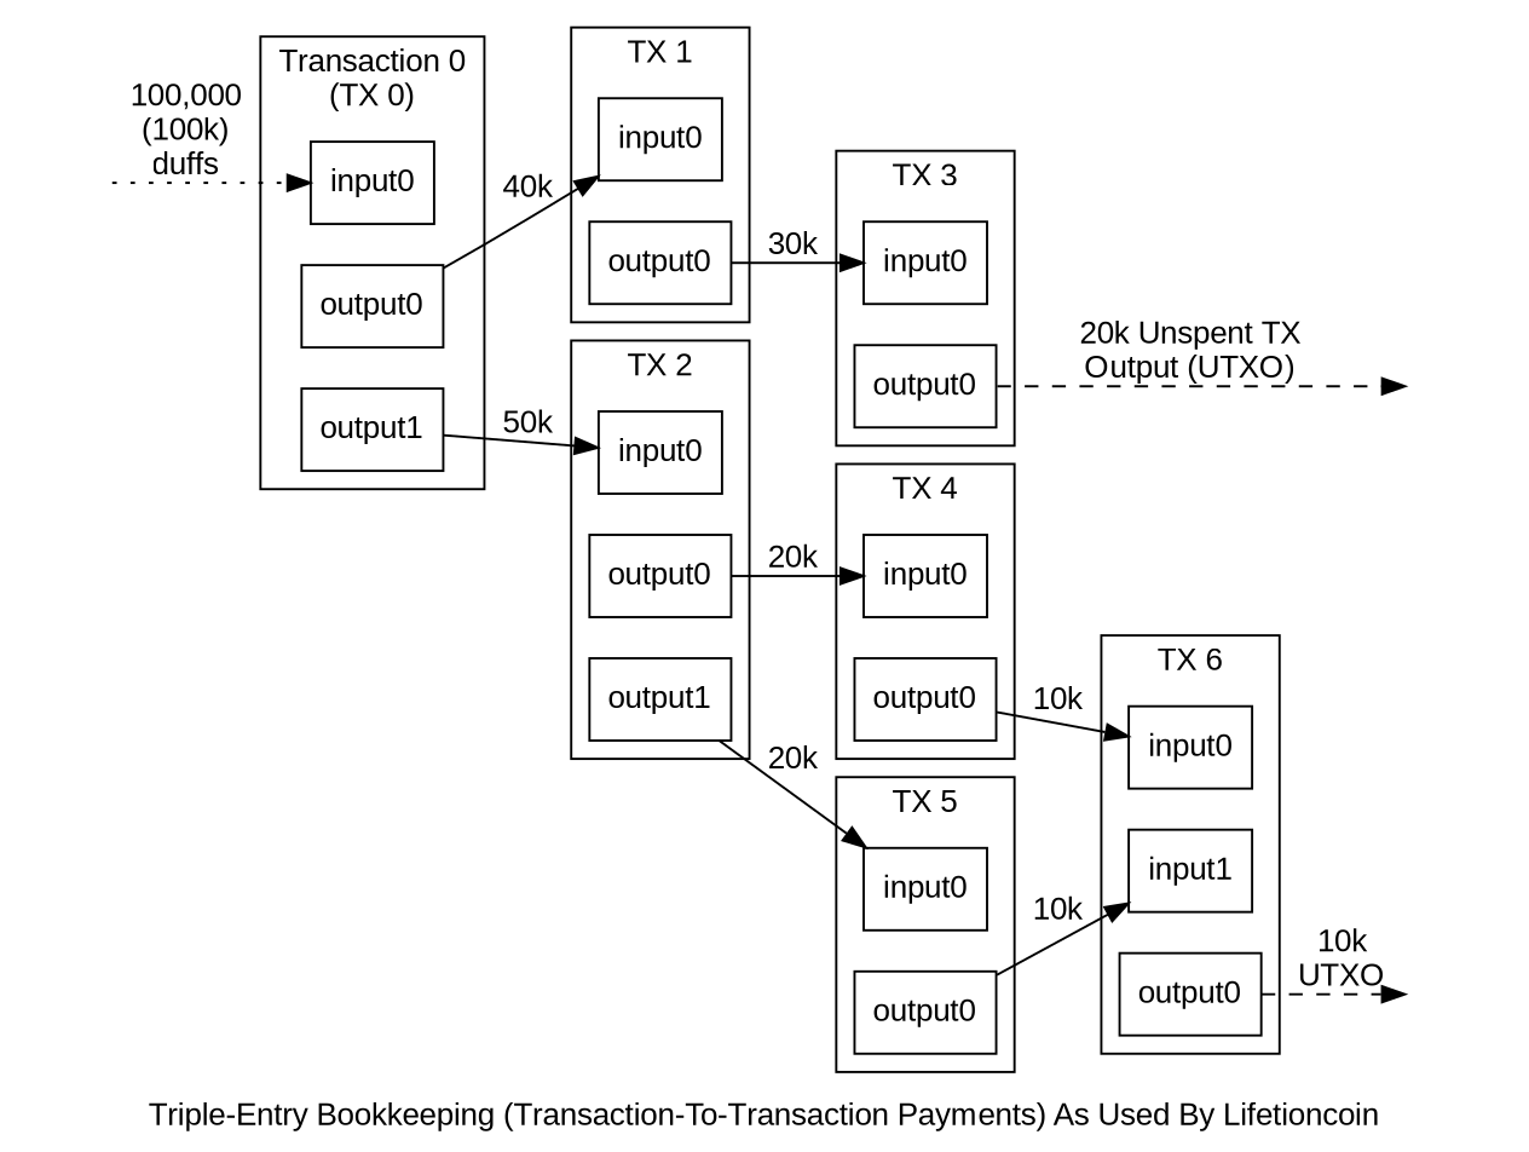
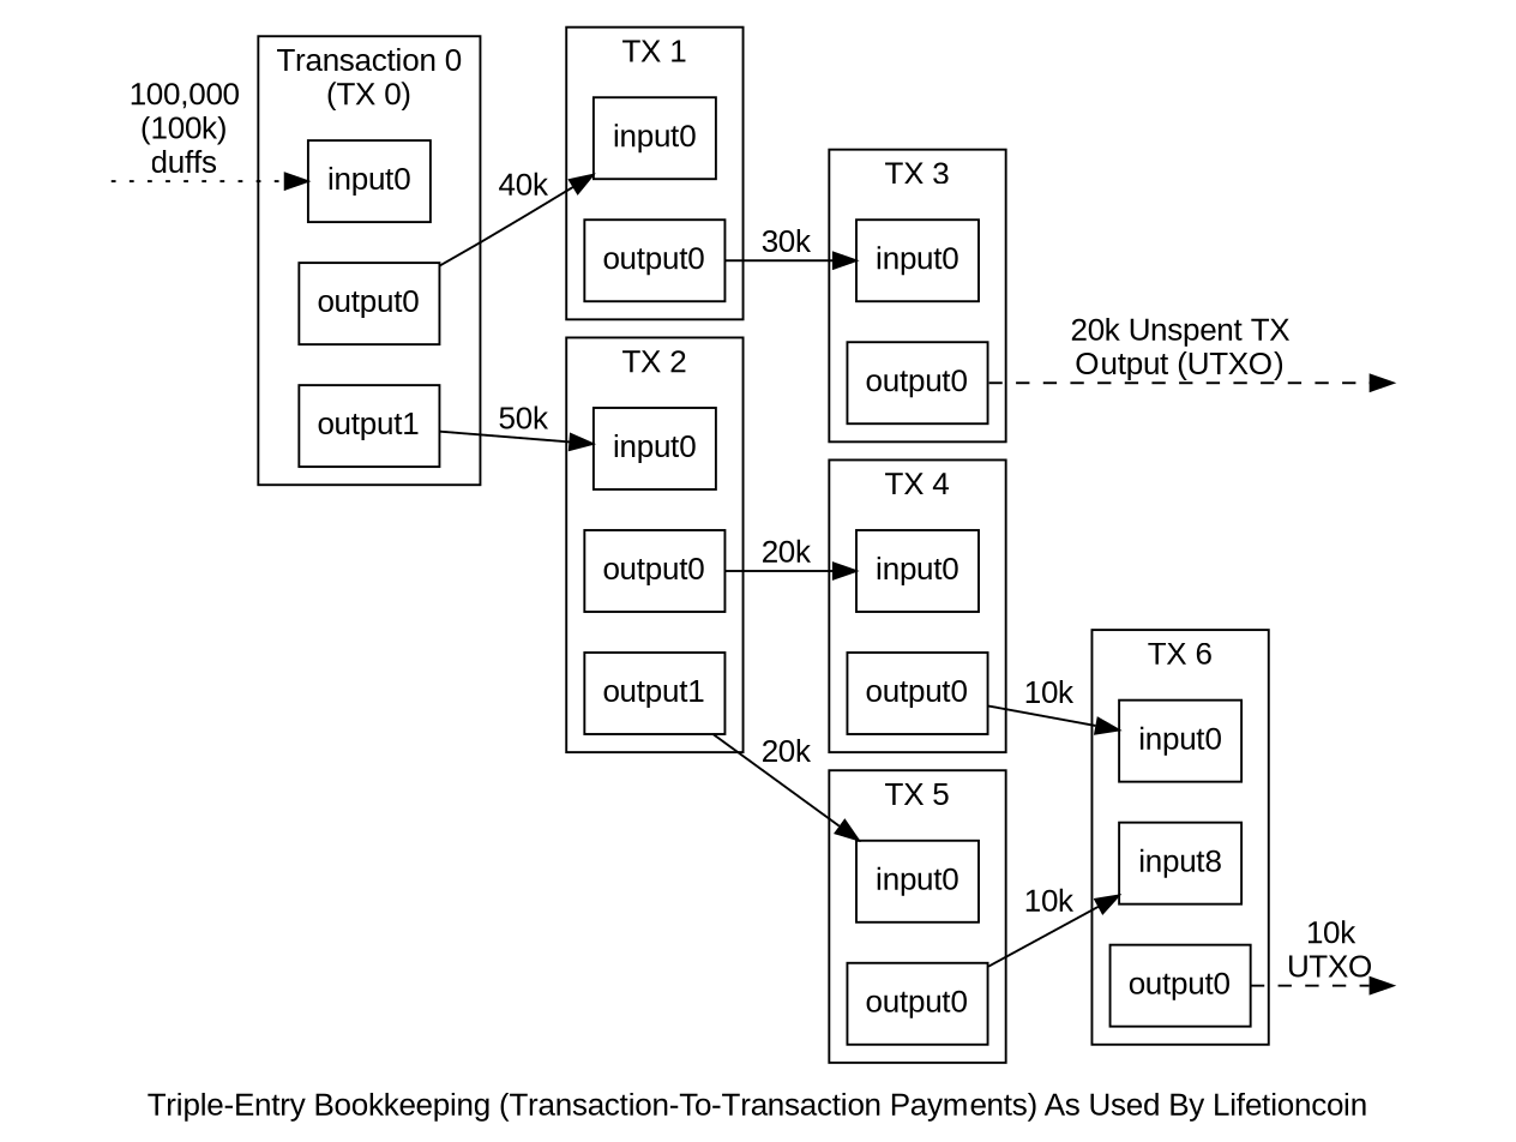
  digraph {
    label="Triple-Entry Bookkeeping (Transaction-To-Transaction Payments) As Used By Lifetioncoin"
    rankdir=LR
    ranksep=0.1
    fontname="Liberation Sans"
    node [shape=box fontname="Liberation Sans"]
    edge [fontname="Liberation Sans"]
    n1 [label=input0]
    n2 [label=output0]
    n3 [label=output1]
    n4 [label=input0]
    n5 [label=output0]
    n6 [label=input0]
    n7 [label=output0]
    n8 [label=output1]
    n9 [label=input0]
    n10 [label=output0]
    n11 [label=input0]
    n12 [label=output0]
    n13 [label=input0]
    n14 [label=output0]
    n15 [label=input0]
-   n16 [label=input1]
+   n16 [label=input8]
    n17 [label=output0]
    utxo0 [height=0 style=invis width=0]
    utxo1 [height=0 style=invis width=0]
    txold [height=0 style=invis width=0]
    subgraph cluster_1 {
      label="Transaction 0\n(TX 0)"
      n1
      n2
      n3
    }
    subgraph cluster_2 {
      label="TX 1"
      n4
      n5
    }
    subgraph cluster_3 {
      label="TX 2"
      n6
      n7
      n8
    }
    subgraph cluster_4 {
      label="TX 3"
      n9
      n10
    }
    subgraph cluster_5 {
      label="TX 4"
      n11
      n12
    }
    subgraph cluster_6 {
      label="TX 5"
      n13
      n14
    }
    subgraph cluster_7 {
      label="TX 6"
      n15
      n16
      n17
    }
    n2 -> n4 [label="40k"]
    n3 -> n6 [label="50k"]
    n5 -> n9 [label="30k"]
    n7 -> n11 [label="20k"]
    n8 -> n13 [label="20k"]
    n10 -> utxo0 [label="20k Unspent TX\nOutput (UTXO)" labelfloat=true minlen=2 style=dashed]
    n12 -> n15 [label="10k"]
    n14 -> n16 [label="10k"]
    n17 -> utxo1 [label="10k\nUTXO" style=dashed]
    txold -> n1 [label="100,000\n(100k)\nduffs" style=dotted]
  }
